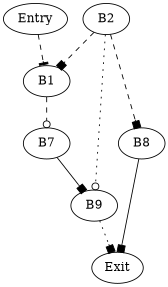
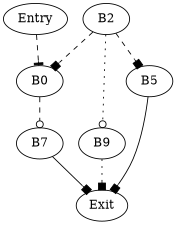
  digraph {
    edge [arrowhead=box style=dashed]
    Entry
-   B1
+   B1 [label=B0]
    B7
    B2
    n5 [label=B9]
-   B5 [label=B8]
+   B5
    Exit
    Entry -> B1 [arrowhead=tee]
    B1 -> B7 [arrowhead=odot]
-   B7 -> n5 [style=solid]
+   B7 -> Exit [style=solid]
    B2 -> B1
    B2 -> n5 [arrowhead=odot style=dotted]
    B2 -> B5
    n5 -> Exit [style=dotted]
    B5 -> Exit [style=solid]
  }
